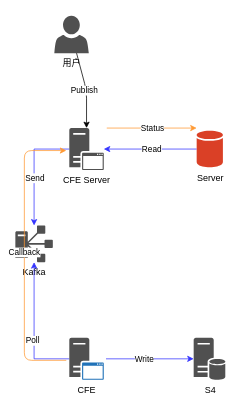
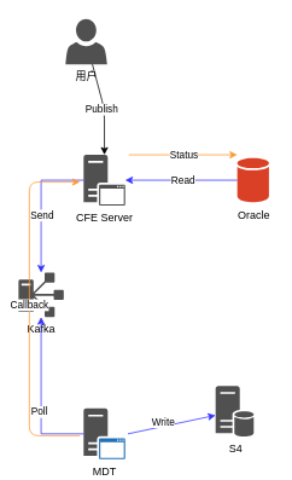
  <mxCell id="0" />
  <mxCell id="1" parent="0" />
  <mxCell id="2" value="用户" style="pointerEvents=1;shadow=0;dashed=0;html=1;strokeColor=none;fillColor=#505050;labelPosition=center;verticalLabelPosition=bottom;verticalAlign=top;outlineConnect=0;align=center;shape=mxgraph.office.users.user;" vertex="1" parent="1"><mxGeometry x="72" y="20" width="46" height="50" as="geometry" /></mxCell>
  <mxCell id="3" value="" style="endArrow=classic;html=1;" edge="1" parent="1" source="2" target="7"><mxGeometry width="50" height="50" relative="1" as="geometry"><mxPoint x="312" y="180" as="sourcePoint" /><mxPoint x="375" y="210" as="targetPoint" /><Array as="points"><mxPoint x="115" y="120" /></Array></mxGeometry></mxCell>
  <mxCell id="4" value="Publish" style="edgeLabel;html=1;align=center;verticalAlign=middle;resizable=0;points=[];" vertex="1" connectable="0" parent="3"><mxGeometry x="-0.24" relative="1" as="geometry"><mxPoint y="12" as="offset" /></mxGeometry></mxCell>
  <mxCell id="5" value="" style="edgeStyle=orthogonalEdgeStyle;rounded=0;orthogonalLoop=1;jettySize=auto;html=1;strokeColor=#3333FF;" edge="1" parent="1" source="7" target="9"><mxGeometry relative="1" as="geometry" /></mxCell>
  <mxCell id="6" value="Send" style="edgeLabel;html=1;align=center;verticalAlign=middle;resizable=0;points=[];" vertex="1" connectable="0" parent="5"><mxGeometry x="0.262" y="-3" relative="1" as="geometry"><mxPoint x="3" y="-9" as="offset" /></mxGeometry></mxCell>
  <mxCell id="7" value="CFE Server" style="pointerEvents=1;shadow=0;dashed=0;html=1;strokeColor=none;fillColor=#505050;labelPosition=center;verticalLabelPosition=bottom;verticalAlign=top;outlineConnect=0;align=center;shape=mxgraph.office.servers.application_server;" vertex="1" parent="1"><mxGeometry x="92" y="170" width="46" height="56" as="geometry" /></mxCell>
- <mxCell id="8" value="Server" style="shadow=0;dashed=0;html=1;strokeColor=none;labelPosition=center;verticalLabelPosition=bottom;verticalAlign=top;outlineConnect=0;align=center;shape=mxgraph.office.databases.database;fillColor=#DA4026;" vertex="1" parent="1"><mxGeometry x="262" y="173.5" width="35" height="49" as="geometry" /></mxCell>
+ <mxCell id="8" value="Oracle" style="shadow=0;dashed=0;html=1;strokeColor=none;labelPosition=center;verticalLabelPosition=bottom;verticalAlign=top;outlineConnect=0;align=center;shape=mxgraph.office.databases.database;fillColor=#DA4026;" vertex="1" parent="1"><mxGeometry x="262" y="173.5" width="35" height="49" as="geometry" /></mxCell>
  <mxCell id="9" value="Kafka" style="pointerEvents=1;shadow=0;dashed=0;html=1;strokeColor=none;labelPosition=center;verticalLabelPosition=bottom;verticalAlign=top;align=center;fillColor=#505050;shape=mxgraph.mscae.oms.dependency_monitor" vertex="1" parent="1"><mxGeometry x="20" y="300" width="50" height="49" as="geometry" /></mxCell>
  <mxCell id="10" value="" style="endArrow=classic;html=1;strokeColor=#3333FF;" edge="1" parent="1" source="8" target="7"><mxGeometry width="50" height="50" relative="1" as="geometry"><mxPoint x="280" y="230" as="sourcePoint" /><mxPoint x="92" y="280" as="targetPoint" /><Array as="points" /></mxGeometry></mxCell>
  <mxCell id="11" value="Read" style="edgeLabel;html=1;align=center;verticalAlign=middle;resizable=0;points=[];" vertex="1" connectable="0" parent="10"><mxGeometry x="-0.371" y="-3" relative="1" as="geometry"><mxPoint x="-22" y="3" as="offset" /></mxGeometry></mxCell>
  <mxCell id="12" value="" style="edgeStyle=orthogonalEdgeStyle;rounded=0;orthogonalLoop=1;jettySize=auto;html=1;strokeColor=#3333FF;" edge="1" parent="1" source="14" target="9"><mxGeometry relative="1" as="geometry" /></mxCell>
  <mxCell id="13" value="Poll" style="edgeLabel;html=1;align=center;verticalAlign=middle;resizable=0;points=[];" vertex="1" connectable="0" parent="12"><mxGeometry x="-0.253" y="-2" relative="1" as="geometry"><mxPoint x="-5" y="-6" as="offset" /></mxGeometry></mxCell>
- <mxCell id="14" value="CFE" style="pointerEvents=1;shadow=0;dashed=0;html=1;strokeColor=none;fillColor=#505050;labelPosition=center;verticalLabelPosition=bottom;verticalAlign=top;outlineConnect=0;align=center;shape=mxgraph.office.servers.application_server_blue;" vertex="1" parent="1"><mxGeometry x="92" y="450" width="46" height="56" as="geometry" /></mxCell>
+ <mxCell id="14" value="MDT" style="pointerEvents=1;shadow=0;dashed=0;html=1;strokeColor=none;fillColor=#505050;labelPosition=center;verticalLabelPosition=bottom;verticalAlign=top;outlineConnect=0;align=center;shape=mxgraph.office.servers.application_server_blue;" vertex="1" parent="1"><mxGeometry x="92" y="450" width="46" height="56" as="geometry" /></mxCell>
  <mxCell id="15" value="" style="edgeStyle=segmentEdgeStyle;endArrow=classic;html=1;strokeColor=#FF9933;" edge="1" parent="1"><mxGeometry width="50" height="50" relative="1" as="geometry"><mxPoint x="88" y="480" as="sourcePoint" /><mxPoint x="88" y="200" as="targetPoint" /><Array as="points"><mxPoint x="32" y="480" /><mxPoint x="32" y="200" /></Array></mxGeometry></mxCell>
  <mxCell id="16" value="Callback" style="edgeLabel;html=1;align=center;verticalAlign=middle;resizable=0;points=[];" vertex="1" connectable="0" parent="15"><mxGeometry x="0.133" y="1" relative="1" as="geometry"><mxPoint y="21" as="offset" /></mxGeometry></mxCell>
- <mxCell id="17" value="S4" style="pointerEvents=1;shadow=0;dashed=0;html=1;strokeColor=none;fillColor=#505050;labelPosition=center;verticalLabelPosition=bottom;verticalAlign=top;outlineConnect=0;align=center;shape=mxgraph.office.servers.database_server;" vertex="1" parent="1"><mxGeometry x="258" y="450" width="43" height="56" as="geometry" /></mxCell>
+ <mxCell id="17" value="S4" style="pointerEvents=1;shadow=0;dashed=0;html=1;strokeColor=none;fillColor=#505050;labelPosition=center;verticalLabelPosition=bottom;verticalAlign=top;outlineConnect=0;align=center;shape=mxgraph.office.servers.database_server;" vertex="1" parent="1"><mxGeometry x="238" y="425" width="43" height="56" as="geometry" /></mxCell>
  <mxCell id="18" value="" style="endArrow=classic;html=1;strokeColor=#3333FF;" edge="1" parent="1" target="17"><mxGeometry width="50" height="50" relative="1" as="geometry"><mxPoint x="141" y="478" as="sourcePoint" /><mxPoint x="362" y="330" as="targetPoint" /></mxGeometry></mxCell>
  <mxCell id="19" value="Write" style="edgeLabel;html=1;align=center;verticalAlign=middle;resizable=0;points=[];" vertex="1" connectable="0" parent="18"><mxGeometry x="0.265" y="-3" relative="1" as="geometry"><mxPoint x="-24" y="-3" as="offset" /></mxGeometry></mxCell>
  <mxCell id="20" value="" style="endArrow=classic;html=1;strokeColor=#FF9933;" edge="1" parent="1"><mxGeometry width="50" height="50" relative="1" as="geometry"><mxPoint x="142" y="170" as="sourcePoint" /><mxPoint x="262" y="170" as="targetPoint" /></mxGeometry></mxCell>
  <mxCell id="21" value="Status" style="edgeLabel;html=1;align=center;verticalAlign=middle;resizable=0;points=[];" vertex="1" connectable="0" parent="20"><mxGeometry x="-0.183" relative="1" as="geometry"><mxPoint x="11" as="offset" /></mxGeometry></mxCell>
